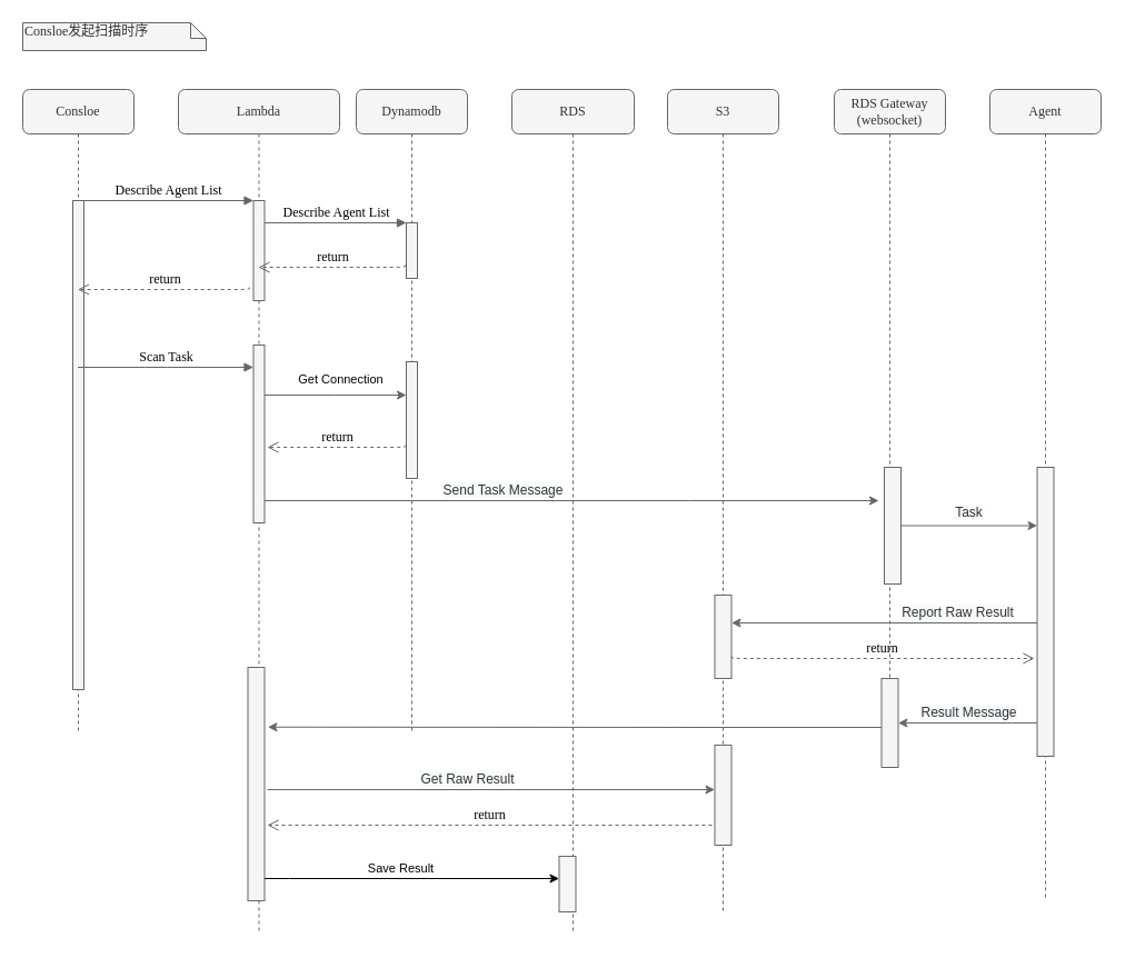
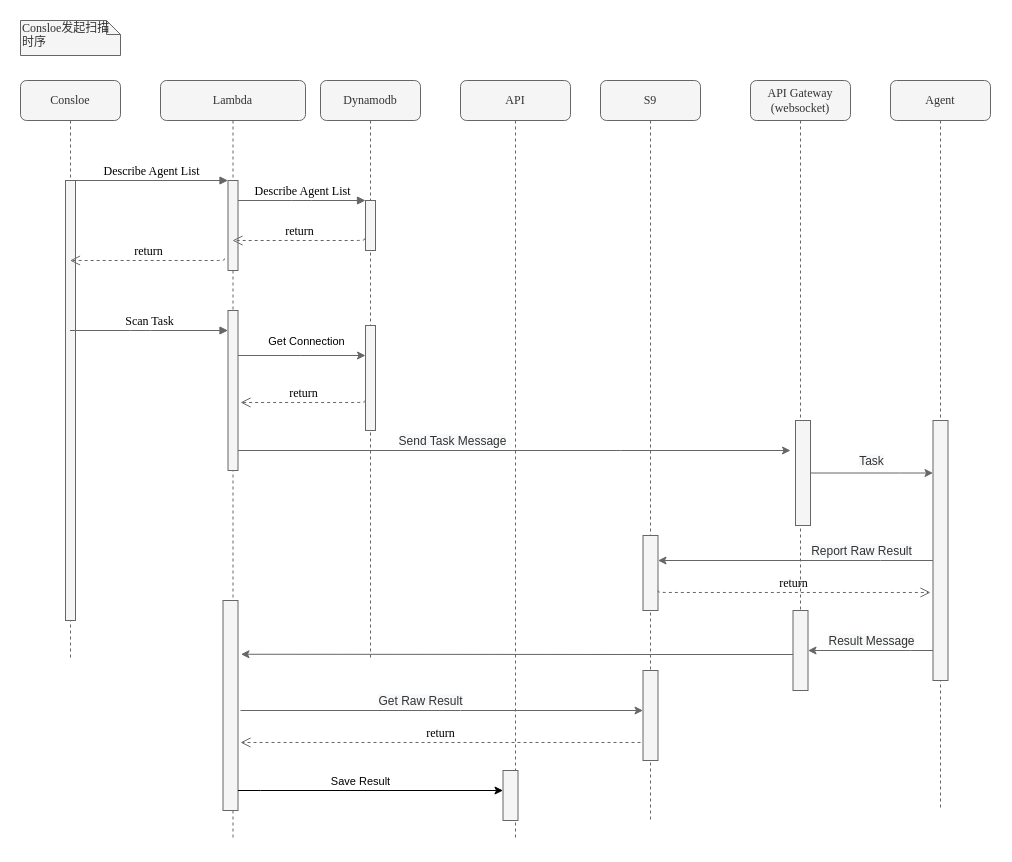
  <mxCell id="0" />
  <mxCell id="1" parent="0" />
  <mxCell id="2" value="Lambda" style="shape=umlLifeline;perimeter=lifelinePerimeter;whiteSpace=wrap;html=1;container=1;collapsible=0;recursiveResize=0;outlineConnect=0;rounded=1;shadow=0;comic=0;labelBackgroundColor=none;strokeWidth=1;fontFamily=Verdana;fontSize=12;align=center;fillColor=#f5f5f5;strokeColor=#666666;fontColor=#333333;" parent="1" vertex="1"><mxGeometry x="160" y="80" width="145" height="760" as="geometry" /></mxCell>
  <mxCell id="3" value="" style="html=1;points=[];perimeter=orthogonalPerimeter;rounded=0;shadow=0;comic=0;labelBackgroundColor=none;strokeWidth=1;fontFamily=Verdana;fontSize=12;align=center;fillColor=#f5f5f5;strokeColor=#666666;fontColor=#333333;" parent="2" vertex="1"><mxGeometry x="67.5" y="100" width="10" height="90" as="geometry" /></mxCell>
  <mxCell id="4" value="" style="html=1;points=[];perimeter=orthogonalPerimeter;rounded=0;shadow=0;comic=0;labelBackgroundColor=none;strokeWidth=1;fontFamily=Verdana;fontSize=12;align=center;fillColor=#f5f5f5;strokeColor=#666666;fontColor=#333333;" vertex="1" parent="2"><mxGeometry x="67.5" y="230" width="10" height="160" as="geometry" /></mxCell>
  <mxCell id="5" value="return" style="html=1;verticalAlign=bottom;endArrow=open;dashed=1;endSize=8;labelBackgroundColor=none;fontFamily=Verdana;fontSize=12;edgeStyle=elbowEdgeStyle;elbow=vertical;fillColor=#f5f5f5;strokeColor=#666666;" edge="1" parent="2"><mxGeometry relative="1" as="geometry"><mxPoint x="80" y="662" as="targetPoint" /><Array as="points"><mxPoint x="393.5" y="661.97" /><mxPoint x="433.5" y="649.97" /><mxPoint x="863.5" y="671.97" /></Array><mxPoint x="480" y="662" as="sourcePoint" /></mxGeometry></mxCell>
  <mxCell id="6" value="" style="html=1;points=[];perimeter=orthogonalPerimeter;rounded=0;shadow=0;comic=0;labelBackgroundColor=none;strokeWidth=1;fontFamily=Verdana;fontSize=12;align=center;fillColor=#f5f5f5;strokeColor=#666666;fontColor=#333333;" vertex="1" parent="2"><mxGeometry x="62.5" y="520" width="15" height="210" as="geometry" /></mxCell>
  <mxCell id="7" value="Dynamodb" style="shape=umlLifeline;perimeter=lifelinePerimeter;whiteSpace=wrap;html=1;container=1;collapsible=0;recursiveResize=0;outlineConnect=0;rounded=1;shadow=0;comic=0;labelBackgroundColor=none;strokeWidth=1;fontFamily=Verdana;fontSize=12;align=center;fillColor=#f5f5f5;strokeColor=#666666;fontColor=#333333;" parent="1" vertex="1"><mxGeometry x="320" y="80" width="100" height="580" as="geometry" /></mxCell>
  <mxCell id="8" value="" style="html=1;points=[];perimeter=orthogonalPerimeter;rounded=0;shadow=0;comic=0;labelBackgroundColor=none;strokeWidth=1;fontFamily=Verdana;fontSize=12;align=center;fillColor=#f5f5f5;strokeColor=#666666;fontColor=#333333;" parent="7" vertex="1"><mxGeometry x="45" y="120" width="10" height="50" as="geometry" /></mxCell>
  <mxCell id="9" value="" style="html=1;points=[];perimeter=orthogonalPerimeter;rounded=0;shadow=0;comic=0;labelBackgroundColor=none;strokeWidth=1;fontFamily=Verdana;fontSize=12;align=center;fillColor=#f5f5f5;strokeColor=#666666;fontColor=#333333;" vertex="1" parent="7"><mxGeometry x="45" y="245" width="10" height="105" as="geometry" /></mxCell>
- <mxCell id="10" value="RDS" style="shape=umlLifeline;perimeter=lifelinePerimeter;whiteSpace=wrap;html=1;container=1;collapsible=0;recursiveResize=0;outlineConnect=0;rounded=1;shadow=0;comic=0;labelBackgroundColor=none;strokeWidth=1;fontFamily=Verdana;fontSize=12;align=center;fillColor=#f5f5f5;strokeColor=#666666;fontColor=#333333;" parent="1" vertex="1"><mxGeometry x="460" y="80" width="110" height="760" as="geometry" /></mxCell>
+ <mxCell id="10" value="API" style="shape=umlLifeline;perimeter=lifelinePerimeter;whiteSpace=wrap;html=1;container=1;collapsible=0;recursiveResize=0;outlineConnect=0;rounded=1;shadow=0;comic=0;labelBackgroundColor=none;strokeWidth=1;fontFamily=Verdana;fontSize=12;align=center;fillColor=#f5f5f5;strokeColor=#666666;fontColor=#333333;" parent="1" vertex="1"><mxGeometry x="460" y="80" width="110" height="760" as="geometry" /></mxCell>
  <mxCell id="11" value="" style="html=1;points=[];perimeter=orthogonalPerimeter;rounded=0;shadow=0;comic=0;labelBackgroundColor=none;strokeWidth=1;fontFamily=Verdana;fontSize=12;align=center;fillColor=#f5f5f5;strokeColor=#666666;fontColor=#333333;" vertex="1" parent="10"><mxGeometry x="42.5" y="690" width="15" height="50" as="geometry" /></mxCell>
- <mxCell id="12" value="S3" style="shape=umlLifeline;perimeter=lifelinePerimeter;whiteSpace=wrap;html=1;container=1;collapsible=0;recursiveResize=0;outlineConnect=0;rounded=1;shadow=0;comic=0;labelBackgroundColor=none;strokeWidth=1;fontFamily=Verdana;fontSize=12;align=center;fillColor=#f5f5f5;strokeColor=#666666;fontColor=#333333;" parent="1" vertex="1"><mxGeometry x="600" y="80" width="100" height="740" as="geometry" /></mxCell>
+ <mxCell id="12" value="S9" style="shape=umlLifeline;perimeter=lifelinePerimeter;whiteSpace=wrap;html=1;container=1;collapsible=0;recursiveResize=0;outlineConnect=0;rounded=1;shadow=0;comic=0;labelBackgroundColor=none;strokeWidth=1;fontFamily=Verdana;fontSize=12;align=center;fillColor=#f5f5f5;strokeColor=#666666;fontColor=#333333;" parent="1" vertex="1"><mxGeometry x="600" y="80" width="100" height="740" as="geometry" /></mxCell>
  <mxCell id="13" value="" style="html=1;points=[];perimeter=orthogonalPerimeter;rounded=0;shadow=0;comic=0;labelBackgroundColor=none;strokeWidth=1;fontFamily=Verdana;fontSize=12;align=center;fillColor=#f5f5f5;strokeColor=#666666;fontColor=#333333;" vertex="1" parent="12"><mxGeometry x="42.5" y="455" width="15" height="75" as="geometry" /></mxCell>
  <mxCell id="14" value="return" style="html=1;verticalAlign=bottom;endArrow=open;dashed=1;endSize=8;labelBackgroundColor=none;fontFamily=Verdana;fontSize=12;edgeStyle=elbowEdgeStyle;elbow=vertical;exitX=-0.35;exitY=0.867;exitDx=0;exitDy=0;exitPerimeter=0;fillColor=#f5f5f5;strokeColor=#666666;" edge="1" parent="12"><mxGeometry relative="1" as="geometry"><mxPoint x="330" y="512" as="targetPoint" /><Array as="points"><mxPoint x="-6.5" y="511.97" /><mxPoint x="33.5" y="499.97" /><mxPoint x="463.5" y="521.97" /></Array><mxPoint x="57.5" y="510" as="sourcePoint" /></mxGeometry></mxCell>
  <mxCell id="15" value="" style="html=1;points=[];perimeter=orthogonalPerimeter;rounded=0;shadow=0;comic=0;labelBackgroundColor=none;strokeWidth=1;fontFamily=Verdana;fontSize=12;align=center;fillColor=#f5f5f5;strokeColor=#666666;fontColor=#333333;" vertex="1" parent="12"><mxGeometry x="42.5" y="590" width="15" height="90" as="geometry" /></mxCell>
  <mxCell id="16" value="Consloe" style="shape=umlLifeline;perimeter=lifelinePerimeter;whiteSpace=wrap;html=1;container=1;collapsible=0;recursiveResize=0;outlineConnect=0;rounded=1;shadow=0;comic=0;labelBackgroundColor=none;strokeWidth=1;fontFamily=Verdana;fontSize=12;align=center;fillColor=#f5f5f5;strokeColor=#666666;fontColor=#333333;" parent="1" vertex="1"><mxGeometry x="20" y="80" width="100" height="580" as="geometry" /></mxCell>
  <mxCell id="17" value="" style="html=1;points=[];perimeter=orthogonalPerimeter;rounded=0;shadow=0;comic=0;labelBackgroundColor=none;strokeWidth=1;fontFamily=Verdana;fontSize=12;align=center;fillColor=#f5f5f5;strokeColor=#666666;fontColor=#333333;" parent="16" vertex="1"><mxGeometry x="45" y="100" width="10" height="440" as="geometry" /></mxCell>
  <mxCell id="18" value="return" style="html=1;verticalAlign=bottom;endArrow=open;dashed=1;endSize=8;labelBackgroundColor=none;fontFamily=Verdana;fontSize=12;edgeStyle=elbowEdgeStyle;elbow=vertical;exitX=-0.1;exitY=0.76;exitDx=0;exitDy=0;exitPerimeter=0;fillColor=#f5f5f5;strokeColor=#666666;" parent="1" source="8" target="2" edge="1"><mxGeometry relative="1" as="geometry"><mxPoint x="570" y="306" as="targetPoint" /><Array as="points"><mxPoint x="300" y="240" /><mxPoint x="620" y="260" /></Array></mxGeometry></mxCell>
  <mxCell id="19" value="Scan Task" style="html=1;verticalAlign=bottom;endArrow=block;labelBackgroundColor=none;fontFamily=Verdana;fontSize=12;fillColor=#f5f5f5;strokeColor=#666666;" parent="1" source="16" target="4" edge="1"><mxGeometry relative="1" as="geometry"><mxPoint x="80" y="440" as="sourcePoint" /><Array as="points"><mxPoint x="140" y="330" /></Array></mxGeometry></mxCell>
  <mxCell id="20" value="Describe Agent List" style="html=1;verticalAlign=bottom;endArrow=block;entryX=0;entryY=0;labelBackgroundColor=none;fontFamily=Verdana;fontSize=12;edgeStyle=elbowEdgeStyle;elbow=vertical;fillColor=#f5f5f5;strokeColor=#666666;" parent="1" source="17" target="3" edge="1"><mxGeometry relative="1" as="geometry"><mxPoint x="140" y="190" as="sourcePoint" /></mxGeometry></mxCell>
  <mxCell id="21" value="Describe Agent List" style="html=1;verticalAlign=bottom;endArrow=block;entryX=0;entryY=0;labelBackgroundColor=none;fontFamily=Verdana;fontSize=12;edgeStyle=elbowEdgeStyle;elbow=vertical;fillColor=#f5f5f5;strokeColor=#666666;" parent="1" source="3" target="8" edge="1"><mxGeometry relative="1" as="geometry"><mxPoint x="290" y="200" as="sourcePoint" /></mxGeometry></mxCell>
- <mxCell id="22" value="Consloe发起扫描时序" style="shape=note;whiteSpace=wrap;html=1;size=14;verticalAlign=top;align=left;spacingTop=-6;rounded=0;shadow=0;comic=0;labelBackgroundColor=none;strokeWidth=1;fontFamily=Verdana;fontSize=12;fillColor=#f5f5f5;strokeColor=#666666;fontColor=#333333;" parent="1" vertex="1"><mxGeometry x="20" y="20" width="165" height="25" as="geometry" /></mxCell>
+ <mxCell id="22" value="Consloe发起扫描时序" style="shape=note;whiteSpace=wrap;html=1;size=14;verticalAlign=top;align=left;spacingTop=-6;rounded=0;shadow=0;comic=0;labelBackgroundColor=none;strokeWidth=1;fontFamily=Verdana;fontSize=12;fillColor=#f5f5f5;strokeColor=#666666;fontColor=#333333;" parent="1" vertex="1"><mxGeometry x="20" y="20" width="100" height="35" as="geometry" /></mxCell>
  <mxCell id="23" value="return" style="html=1;verticalAlign=bottom;endArrow=open;dashed=1;endSize=8;labelBackgroundColor=none;fontFamily=Verdana;fontSize=12;edgeStyle=elbowEdgeStyle;elbow=vertical;exitX=-0.35;exitY=0.867;exitDx=0;exitDy=0;exitPerimeter=0;fillColor=#f5f5f5;strokeColor=#666666;" edge="1" parent="1" source="3" target="16"><mxGeometry relative="1" as="geometry"><mxPoint x="219.5" y="250" as="targetPoint" /><Array as="points"><mxPoint x="160" y="260" /><mxPoint x="200" y="248" /><mxPoint x="630" y="270" /></Array><mxPoint x="200" y="260" as="sourcePoint" /></mxGeometry></mxCell>
- <mxCell id="24" value="RDS Gateway&lt;br&gt;(websocket)" style="shape=umlLifeline;perimeter=lifelinePerimeter;whiteSpace=wrap;html=1;container=1;collapsible=0;recursiveResize=0;outlineConnect=0;rounded=1;shadow=0;comic=0;labelBackgroundColor=none;strokeWidth=1;fontFamily=Verdana;fontSize=12;align=center;fillColor=#f5f5f5;strokeColor=#666666;fontColor=#333333;" vertex="1" parent="1"><mxGeometry x="750" y="80" width="100" height="580" as="geometry" /></mxCell>
+ <mxCell id="24" value="API Gateway&lt;br&gt;(websocket)" style="shape=umlLifeline;perimeter=lifelinePerimeter;whiteSpace=wrap;html=1;container=1;collapsible=0;recursiveResize=0;outlineConnect=0;rounded=1;shadow=0;comic=0;labelBackgroundColor=none;strokeWidth=1;fontFamily=Verdana;fontSize=12;align=center;fillColor=#f5f5f5;strokeColor=#666666;fontColor=#333333;" vertex="1" parent="1"><mxGeometry x="750" y="80" width="100" height="580" as="geometry" /></mxCell>
  <mxCell id="25" value="" style="html=1;points=[];perimeter=orthogonalPerimeter;rounded=0;shadow=0;comic=0;labelBackgroundColor=none;strokeWidth=1;fontFamily=Verdana;fontSize=12;align=center;fillColor=#f5f5f5;strokeColor=#666666;fontColor=#333333;" vertex="1" parent="24"><mxGeometry x="45" y="340" width="15" height="105" as="geometry" /></mxCell>
  <mxCell id="26" value="Agent" style="shape=umlLifeline;perimeter=lifelinePerimeter;whiteSpace=wrap;html=1;container=1;collapsible=0;recursiveResize=0;outlineConnect=0;rounded=1;shadow=0;comic=0;labelBackgroundColor=none;strokeWidth=1;fontFamily=Verdana;fontSize=12;align=center;fillColor=#f5f5f5;strokeColor=#666666;fontColor=#333333;" vertex="1" parent="1"><mxGeometry x="890" y="80" width="100" height="730" as="geometry" /></mxCell>
  <mxCell id="27" value="" style="html=1;points=[];perimeter=orthogonalPerimeter;rounded=0;shadow=0;comic=0;labelBackgroundColor=none;strokeWidth=1;fontFamily=Verdana;fontSize=12;align=center;fillColor=#f5f5f5;strokeColor=#666666;fontColor=#333333;" vertex="1" parent="26"><mxGeometry x="42.5" y="340" width="15" height="260" as="geometry" /></mxCell>
  <mxCell id="28" value="" style="edgeStyle=orthogonalEdgeStyle;rounded=0;orthogonalLoop=1;jettySize=auto;html=1;fillColor=#f5f5f5;strokeColor=#666666;" edge="1" parent="1" source="4" target="9"><mxGeometry relative="1" as="geometry"><Array as="points"><mxPoint x="300" y="355" /><mxPoint x="300" y="355" /></Array></mxGeometry></mxCell>
  <mxCell id="29" value="Get Connection" style="edgeLabel;html=1;align=center;verticalAlign=middle;resizable=0;points=[];" vertex="1" connectable="0" parent="28"><mxGeometry x="-0.129" y="2" relative="1" as="geometry"><mxPoint x="12" y="-13" as="offset" /></mxGeometry></mxCell>
  <mxCell id="30" value="return" style="html=1;verticalAlign=bottom;endArrow=open;dashed=1;endSize=8;labelBackgroundColor=none;fontFamily=Verdana;fontSize=12;edgeStyle=elbowEdgeStyle;elbow=vertical;exitX=-0.35;exitY=0.867;exitDx=0;exitDy=0;exitPerimeter=0;fillColor=#f5f5f5;strokeColor=#666666;" edge="1" parent="1"><mxGeometry relative="1" as="geometry"><mxPoint x="240" y="402" as="targetPoint" /><Array as="points"><mxPoint x="300.5" y="401.97" /><mxPoint x="340.5" y="389.97" /><mxPoint x="770.5" y="411.97" /></Array><mxPoint x="364.5" y="400" as="sourcePoint" /></mxGeometry></mxCell>
  <mxCell id="31" value="" style="edgeStyle=orthogonalEdgeStyle;rounded=0;orthogonalLoop=1;jettySize=auto;html=1;fillColor=#f5f5f5;strokeColor=#666666;" edge="1" parent="1" source="4"><mxGeometry relative="1" as="geometry"><mxPoint x="790" y="450" as="targetPoint" /><Array as="points"><mxPoint x="620" y="450" /><mxPoint x="620" y="450" /></Array></mxGeometry></mxCell>
  <mxCell id="32" value="&lt;span style=&quot;color: rgb(51, 51, 51); font-size: 12px; background-color: rgb(248, 249, 250);&quot;&gt;Send Task Message&lt;/span&gt;" style="edgeLabel;html=1;align=center;verticalAlign=middle;resizable=0;points=[];" vertex="1" connectable="0" parent="31"><mxGeometry x="-0.18" relative="1" as="geometry"><mxPoint x="-13" y="-10" as="offset" /></mxGeometry></mxCell>
  <mxCell id="33" value="" style="edgeStyle=orthogonalEdgeStyle;rounded=0;orthogonalLoop=1;jettySize=auto;html=1;fillColor=#f5f5f5;strokeColor=#666666;" edge="1" parent="1" source="25" target="27"><mxGeometry relative="1" as="geometry"><Array as="points"><mxPoint x="900" y="473" /><mxPoint x="900" y="473" /></Array></mxGeometry></mxCell>
  <mxCell id="34" value="&lt;span style=&quot;color: rgb(51, 51, 51); font-size: 12px; background-color: rgb(248, 249, 250);&quot;&gt;Task&lt;/span&gt;" style="edgeLabel;html=1;align=center;verticalAlign=middle;resizable=0;points=[];" vertex="1" connectable="0" parent="33"><mxGeometry x="0.045" y="3" relative="1" as="geometry"><mxPoint x="-4" y="-9" as="offset" /></mxGeometry></mxCell>
  <mxCell id="35" value="" style="edgeStyle=orthogonalEdgeStyle;rounded=0;orthogonalLoop=1;jettySize=auto;html=1;fillColor=#f5f5f5;strokeColor=#666666;" edge="1" parent="1" source="27" target="13"><mxGeometry relative="1" as="geometry"><Array as="points"><mxPoint x="880" y="560" /><mxPoint x="880" y="560" /></Array></mxGeometry></mxCell>
  <mxCell id="36" value="&lt;span style=&quot;color: rgb(51, 51, 51); font-size: 12px; background-color: rgb(248, 249, 250);&quot;&gt;Report Raw Result&lt;/span&gt;" style="edgeLabel;html=1;align=center;verticalAlign=middle;resizable=0;points=[];" vertex="1" connectable="0" parent="35"><mxGeometry x="-0.226" y="-3" relative="1" as="geometry"><mxPoint x="34" y="-7" as="offset" /></mxGeometry></mxCell>
  <mxCell id="37" value="" style="edgeStyle=orthogonalEdgeStyle;rounded=0;orthogonalLoop=1;jettySize=auto;html=1;entryX=1.2;entryY=0.256;entryDx=0;entryDy=0;entryPerimeter=0;fillColor=#f5f5f5;strokeColor=#666666;" edge="1" parent="1" source="38" target="6"><mxGeometry relative="1" as="geometry"><Array as="points"><mxPoint x="650" y="654" /><mxPoint x="650" y="654" /></Array></mxGeometry></mxCell>
  <mxCell id="38" value="" style="html=1;points=[];perimeter=orthogonalPerimeter;rounded=0;shadow=0;comic=0;labelBackgroundColor=none;strokeWidth=1;fontFamily=Verdana;fontSize=12;align=center;fillColor=#f5f5f5;strokeColor=#666666;fontColor=#333333;" vertex="1" parent="1"><mxGeometry x="792.5" y="610" width="15" height="80" as="geometry" /></mxCell>
  <mxCell id="39" value="" style="edgeStyle=orthogonalEdgeStyle;rounded=0;orthogonalLoop=1;jettySize=auto;html=1;fillColor=#f5f5f5;strokeColor=#666666;" edge="1" parent="1" source="27" target="38"><mxGeometry relative="1" as="geometry"><Array as="points"><mxPoint x="910" y="650" /><mxPoint x="910" y="650" /></Array></mxGeometry></mxCell>
  <mxCell id="40" value="&lt;span style=&quot;color: rgb(51, 51, 51); font-size: 12px; background-color: rgb(248, 249, 250);&quot;&gt;Result Message&lt;/span&gt;" style="edgeLabel;html=1;align=center;verticalAlign=middle;resizable=0;points=[];" vertex="1" connectable="0" parent="39"><mxGeometry x="0.304" y="-1" relative="1" as="geometry"><mxPoint x="20" y="-9" as="offset" /></mxGeometry></mxCell>
  <mxCell id="41" value="" style="edgeStyle=orthogonalEdgeStyle;rounded=0;orthogonalLoop=1;jettySize=auto;html=1;fillColor=#f5f5f5;strokeColor=#666666;" edge="1" parent="1" target="15"><mxGeometry relative="1" as="geometry"><mxPoint x="240" y="710" as="sourcePoint" /><Array as="points"><mxPoint x="460" y="710" /><mxPoint x="460" y="710" /></Array></mxGeometry></mxCell>
  <mxCell id="42" value="&lt;span style=&quot;color: rgb(51, 51, 51); font-size: 12px; background-color: rgb(248, 249, 250);&quot;&gt;Get Raw Result&lt;/span&gt;" style="edgeLabel;html=1;align=center;verticalAlign=middle;resizable=0;points=[];" vertex="1" connectable="0" parent="41"><mxGeometry x="-0.111" y="2" relative="1" as="geometry"><mxPoint y="-8" as="offset" /></mxGeometry></mxCell>
  <mxCell id="43" value="" style="edgeStyle=orthogonalEdgeStyle;rounded=0;orthogonalLoop=1;jettySize=auto;html=1;" edge="1" parent="1" source="6" target="11"><mxGeometry relative="1" as="geometry"><Array as="points"><mxPoint x="260" y="790" /><mxPoint x="260" y="790" /></Array></mxGeometry></mxCell>
  <mxCell id="44" value="Save Result" style="edgeLabel;html=1;align=center;verticalAlign=middle;resizable=0;points=[];" vertex="1" connectable="0" parent="43"><mxGeometry x="-0.468" y="4" relative="1" as="geometry"><mxPoint x="52" y="-6" as="offset" /></mxGeometry></mxCell>
